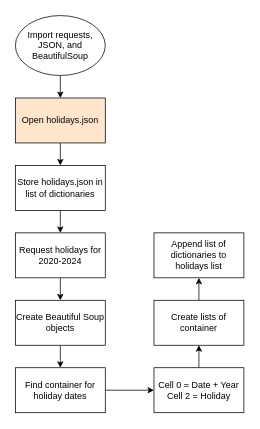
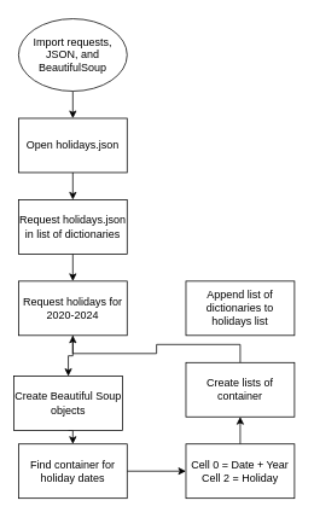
  <mxCell id="0" />
  <mxCell id="1" parent="0" />
  <mxCell id="2" style="edgeStyle=orthogonalEdgeStyle;rounded=0;orthogonalLoop=1;jettySize=auto;html=1;exitX=0.5;exitY=1;exitDx=0;exitDy=0;entryX=0.5;entryY=0;entryDx=0;entryDy=0;" edge="1" parent="1" source="3" target="16"><mxGeometry relative="1" as="geometry" /></mxCell>
  <mxCell id="3" value="Import requests, JSON, and BeautifulSoup" style="ellipse;whiteSpace=wrap;html=1;" vertex="1" parent="1"><mxGeometry x="20" y="20" width="120" height="80" as="geometry" /></mxCell>
  <mxCell id="4" style="edgeStyle=orthogonalEdgeStyle;rounded=0;orthogonalLoop=1;jettySize=auto;html=1;exitX=0.5;exitY=1;exitDx=0;exitDy=0;entryX=0.5;entryY=0;entryDx=0;entryDy=0;" edge="1" parent="1" source="5" target="7"><mxGeometry relative="1" as="geometry" /></mxCell>
  <mxCell id="5" value="Request holidays for 2020-2024" style="rounded=0;whiteSpace=wrap;html=1;" vertex="1" parent="1"><mxGeometry x="20" y="310" width="120" height="60" as="geometry" /></mxCell>
  <mxCell id="6" style="edgeStyle=orthogonalEdgeStyle;rounded=0;orthogonalLoop=1;jettySize=auto;html=1;exitX=0.5;exitY=1;exitDx=0;exitDy=0;entryX=0.5;entryY=0;entryDx=0;entryDy=0;" edge="1" parent="1" source="7" target="9"><mxGeometry relative="1" as="geometry" /></mxCell>
- <mxCell id="7" value="Create Beautiful Soup objects" style="rounded=0;whiteSpace=wrap;html=1;" vertex="1" parent="1"><mxGeometry x="20" y="400" width="120" height="60" as="geometry" /></mxCell>
+ <mxCell id="7" value="Create Beautiful Soup objects" style="rounded=0;whiteSpace=wrap;html=1;" vertex="1" parent="1"><mxGeometry x="15" y="415" width="120" height="60" as="geometry" /></mxCell>
  <mxCell id="8" style="edgeStyle=orthogonalEdgeStyle;rounded=0;orthogonalLoop=1;jettySize=auto;html=1;exitX=1;exitY=0.5;exitDx=0;exitDy=0;entryX=0;entryY=0.5;entryDx=0;entryDy=0;" edge="1" parent="1" source="9" target="11"><mxGeometry relative="1" as="geometry" /></mxCell>
  <mxCell id="9" value="Find container for holiday dates" style="rounded=0;whiteSpace=wrap;html=1;" vertex="1" parent="1"><mxGeometry x="20" y="490" width="120" height="60" as="geometry" /></mxCell>
  <mxCell id="10" style="edgeStyle=orthogonalEdgeStyle;rounded=0;orthogonalLoop=1;jettySize=auto;html=1;exitX=0.5;exitY=0;exitDx=0;exitDy=0;entryX=0.5;entryY=1;entryDx=0;entryDy=0;" edge="1" parent="1" source="11" target="13"><mxGeometry relative="1" as="geometry" /></mxCell>
  <mxCell id="11" value="Cell 0 = Date + Year&lt;br&gt;Cell 2 = Holiday" style="rounded=0;whiteSpace=wrap;html=1;" vertex="1" parent="1"><mxGeometry x="205" y="490" width="120" height="60" as="geometry" /></mxCell>
- <mxCell id="12" style="edgeStyle=orthogonalEdgeStyle;rounded=0;orthogonalLoop=1;jettySize=auto;html=1;exitX=0.5;exitY=0;exitDx=0;exitDy=0;entryX=0.5;entryY=1;entryDx=0;entryDy=0;" edge="1" parent="1" source="13" target="14"><mxGeometry relative="1" as="geometry" /></mxCell>
+ <mxCell id="12" style="edgeStyle=orthogonalEdgeStyle;rounded=0;orthogonalLoop=1;jettySize=auto;html=1;exitX=0.5;exitY=0;exitDx=0;exitDy=0;" edge="1" parent="1" source="13" target="5"><mxGeometry relative="1" as="geometry" /></mxCell>
  <mxCell id="13" value="Create lists of container" style="rounded=0;whiteSpace=wrap;html=1;" vertex="1" parent="1"><mxGeometry x="205" y="400" width="120" height="60" as="geometry" /></mxCell>
  <mxCell id="14" value="Append list of dictionaries to holidays list" style="rounded=0;whiteSpace=wrap;html=1;" vertex="1" parent="1"><mxGeometry x="205" y="310" width="120" height="60" as="geometry" /></mxCell>
  <mxCell id="15" style="edgeStyle=orthogonalEdgeStyle;rounded=0;orthogonalLoop=1;jettySize=auto;html=1;exitX=0.5;exitY=1;exitDx=0;exitDy=0;entryX=0.5;entryY=0;entryDx=0;entryDy=0;" edge="1" parent="1" source="16" target="18"><mxGeometry relative="1" as="geometry" /></mxCell>
- <mxCell id="16" value="Open holidays.json" style="rounded=0;whiteSpace=wrap;html=1;fillColor=#ffe6cc;" vertex="1" parent="1"><mxGeometry x="20" y="130" width="120" height="60" as="geometry" /></mxCell>
+ <mxCell id="16" value="Open holidays.json" style="rounded=0;whiteSpace=wrap;html=1;" vertex="1" parent="1"><mxGeometry x="20" y="130" width="120" height="60" as="geometry" /></mxCell>
  <mxCell id="17" style="edgeStyle=orthogonalEdgeStyle;rounded=0;orthogonalLoop=1;jettySize=auto;html=1;exitX=0.5;exitY=1;exitDx=0;exitDy=0;entryX=0.5;entryY=0;entryDx=0;entryDy=0;" edge="1" parent="1" source="18" target="5"><mxGeometry relative="1" as="geometry" /></mxCell>
- <mxCell id="18" value="Store holidays.json in list of dictionaries" style="rounded=0;whiteSpace=wrap;html=1;" vertex="1" parent="1"><mxGeometry x="20" y="220" width="120" height="60" as="geometry" /></mxCell>
+ <mxCell id="18" value="Request holidays.json in list of dictionaries" style="rounded=0;whiteSpace=wrap;html=1;" vertex="1" parent="1"><mxGeometry x="20" y="220" width="120" height="60" as="geometry" /></mxCell>
